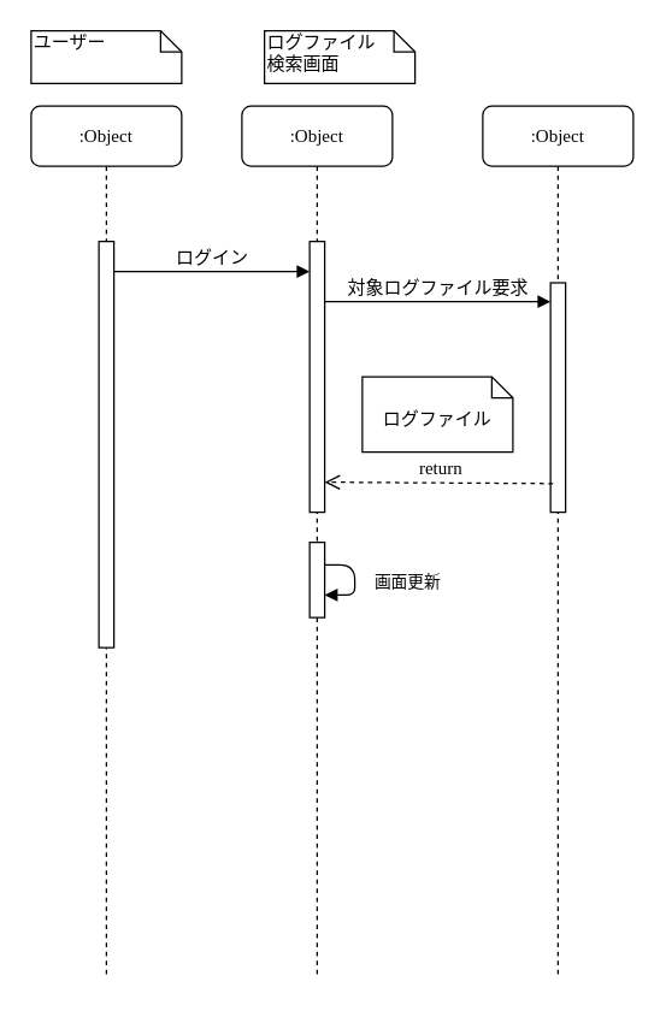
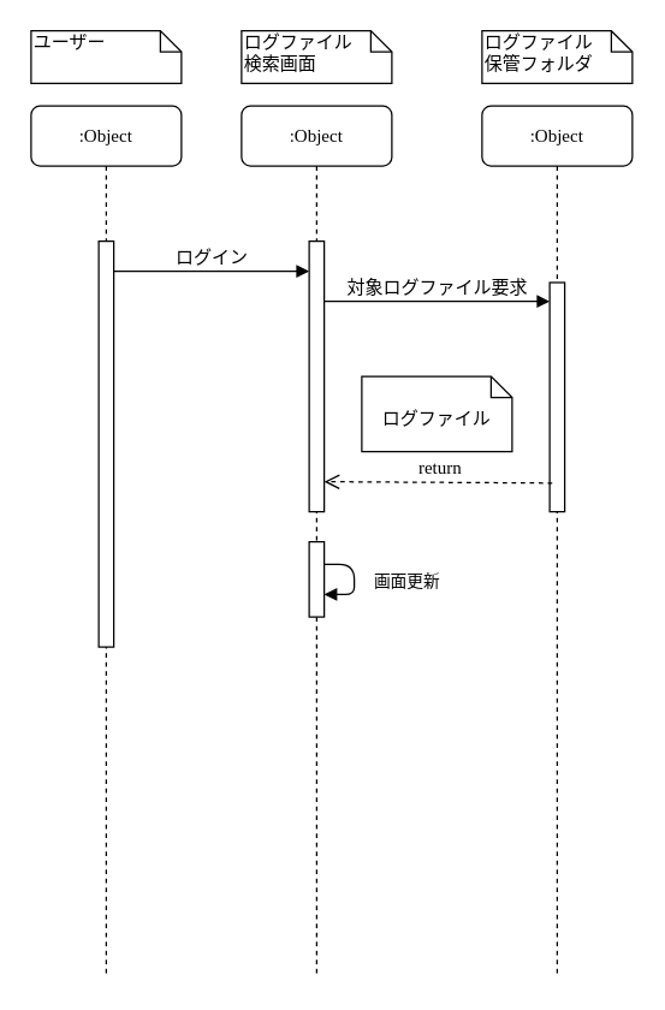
  <mxCell id="0" />
  <mxCell id="1" parent="0" />
  <mxCell id="2" value=":Object" style="shape=umlLifeline;perimeter=lifelinePerimeter;whiteSpace=wrap;html=1;container=1;collapsible=0;recursiveResize=0;outlineConnect=0;rounded=1;shadow=0;comic=0;labelBackgroundColor=none;strokeWidth=1;fontFamily=Verdana;fontSize=12;align=center;" parent="1" vertex="1"><mxGeometry x="160" y="70" width="100" height="580" as="geometry" /></mxCell>
  <mxCell id="3" value="" style="html=1;points=[];perimeter=orthogonalPerimeter;rounded=0;shadow=0;comic=0;labelBackgroundColor=none;strokeWidth=1;fontFamily=Verdana;fontSize=12;align=center;" parent="2" vertex="1"><mxGeometry x="45" y="90" width="10" height="180" as="geometry" /></mxCell>
  <mxCell id="4" value="" style="html=1;points=[];perimeter=orthogonalPerimeter;rounded=0;shadow=0;comic=0;labelBackgroundColor=none;strokeWidth=1;fontFamily=Verdana;fontSize=12;align=center;" parent="2" vertex="1"><mxGeometry x="45" y="290" width="10" height="50" as="geometry" /></mxCell>
  <mxCell id="5" value="画面更新" style="html=1;verticalAlign=bottom;endArrow=block;" parent="2" source="4" target="4" edge="1"><mxGeometry x="0.333" y="-35" width="80" relative="1" as="geometry"><mxPoint x="50" y="300" as="sourcePoint" /><mxPoint x="130" y="300" as="targetPoint" /><mxPoint x="35" y="35" as="offset" /></mxGeometry></mxCell>
  <mxCell id="6" value=":Object" style="shape=umlLifeline;perimeter=lifelinePerimeter;whiteSpace=wrap;html=1;container=1;collapsible=0;recursiveResize=0;outlineConnect=0;rounded=1;shadow=0;comic=0;labelBackgroundColor=none;strokeWidth=1;fontFamily=Verdana;fontSize=12;align=center;" parent="1" vertex="1"><mxGeometry x="320" y="70" width="100" height="580" as="geometry" /></mxCell>
  <mxCell id="7" value="" style="html=1;points=[];perimeter=orthogonalPerimeter;rounded=0;shadow=0;comic=0;labelBackgroundColor=none;strokeWidth=1;fontFamily=Verdana;fontSize=12;align=center;" parent="6" vertex="1"><mxGeometry x="45" y="117.5" width="10" height="152.5" as="geometry" /></mxCell>
  <mxCell id="8" value=":Object" style="shape=umlLifeline;perimeter=lifelinePerimeter;whiteSpace=wrap;html=1;container=1;collapsible=0;recursiveResize=0;outlineConnect=0;rounded=1;shadow=0;comic=0;labelBackgroundColor=none;strokeWidth=1;fontFamily=Verdana;fontSize=12;align=center;" parent="1" vertex="1"><mxGeometry x="20" y="70" width="100" height="580" as="geometry" /></mxCell>
  <mxCell id="9" value="" style="html=1;points=[];perimeter=orthogonalPerimeter;rounded=0;shadow=0;comic=0;labelBackgroundColor=none;strokeWidth=1;fontFamily=Verdana;fontSize=12;align=center;" parent="8" vertex="1"><mxGeometry x="45" y="90" width="10" height="270" as="geometry" /></mxCell>
  <mxCell id="10" value="ログイン" style="html=1;verticalAlign=bottom;endArrow=block;labelBackgroundColor=none;fontFamily=Verdana;fontSize=12;edgeStyle=elbowEdgeStyle;elbow=vertical;" parent="1" source="9" target="3" edge="1"><mxGeometry relative="1" as="geometry"><mxPoint x="70" y="176.333" as="sourcePoint" /><mxPoint x="209.5" y="176" as="targetPoint" /><Array as="points"><mxPoint x="140" y="180" /></Array></mxGeometry></mxCell>
  <mxCell id="11" value="ユーザー" style="shape=note;whiteSpace=wrap;html=1;size=14;verticalAlign=top;align=left;spacingTop=-6;rounded=0;shadow=0;comic=0;labelBackgroundColor=none;strokeWidth=1;fontFamily=Verdana;fontSize=12" parent="1" vertex="1"><mxGeometry x="20" y="20" width="100" height="35" as="geometry" /></mxCell>
- <mxCell id="12" value="ログファイル&lt;br&gt;検索画面" style="shape=note;whiteSpace=wrap;html=1;size=14;verticalAlign=top;align=left;spacingTop=-6;rounded=0;shadow=0;comic=0;labelBackgroundColor=none;strokeWidth=1;fontFamily=Verdana;fontSize=12" parent="1" vertex="1"><mxGeometry x="175" y="20" width="100" height="35" as="geometry" /></mxCell>
+ <mxCell id="12" value="ログファイル&lt;br&gt;検索画面" style="shape=note;whiteSpace=wrap;html=1;size=14;verticalAlign=top;align=left;spacingTop=-6;rounded=0;shadow=0;comic=0;labelBackgroundColor=none;strokeWidth=1;fontFamily=Verdana;fontSize=12" parent="1" vertex="1"><mxGeometry x="160" y="20" width="100" height="35" as="geometry" /></mxCell>
+ <mxCell id="13" value="ログファイル&lt;br&gt;保管フォルダ" style="shape=note;whiteSpace=wrap;html=1;size=14;verticalAlign=top;align=left;spacingTop=-6;rounded=0;shadow=0;comic=0;labelBackgroundColor=none;strokeWidth=1;fontFamily=Verdana;fontSize=12" parent="1" vertex="1"><mxGeometry x="320" y="20" width="100" height="35" as="geometry" /></mxCell>
  <mxCell id="14" value="対象ログファイル要求" style="html=1;verticalAlign=bottom;endArrow=block;labelBackgroundColor=none;fontFamily=Verdana;fontSize=12;edgeStyle=elbowEdgeStyle;elbow=vertical;" parent="1" source="3" target="7" edge="1"><mxGeometry relative="1" as="geometry"><mxPoint x="210" y="210.003" as="sourcePoint" /><mxPoint x="639" y="210.333" as="targetPoint" /><Array as="points"><mxPoint x="300" y="200" /></Array></mxGeometry></mxCell>
  <mxCell id="15" value="return" style="html=1;verticalAlign=bottom;endArrow=open;dashed=1;endSize=8;labelBackgroundColor=none;fontFamily=Verdana;fontSize=12;edgeStyle=elbowEdgeStyle;elbow=vertical;exitX=0.167;exitY=0.875;exitDx=0;exitDy=0;exitPerimeter=0;" parent="1" source="7" target="3" edge="1"><mxGeometry relative="1" as="geometry"><mxPoint x="220" y="320" as="targetPoint" /><Array as="points"><mxPoint x="300" y="320" /><mxPoint x="300" y="310" /><mxPoint x="330" y="310" /></Array><mxPoint x="350" y="320" as="sourcePoint" /></mxGeometry></mxCell>
  <mxCell id="16" value="ログファイル" style="shape=note2;boundedLbl=1;whiteSpace=wrap;html=1;size=14;verticalAlign=top;align=center;" parent="1" vertex="1"><mxGeometry x="240" y="250" width="100" height="50" as="geometry" /></mxCell>
